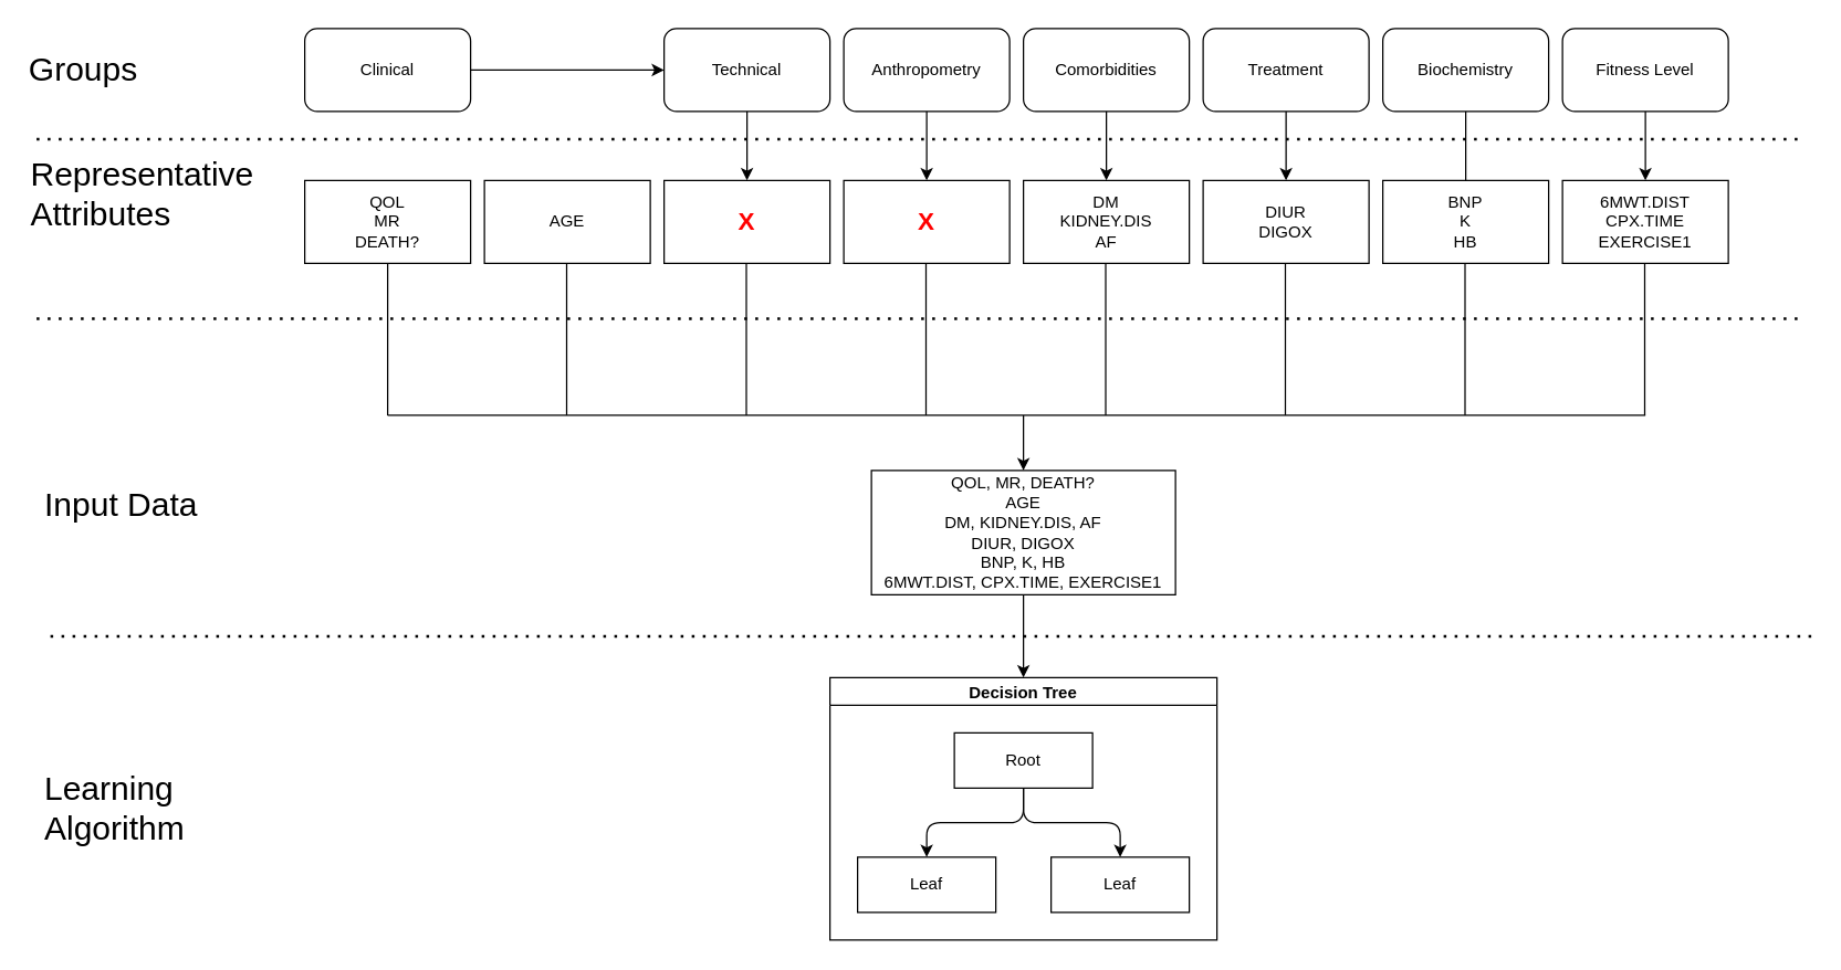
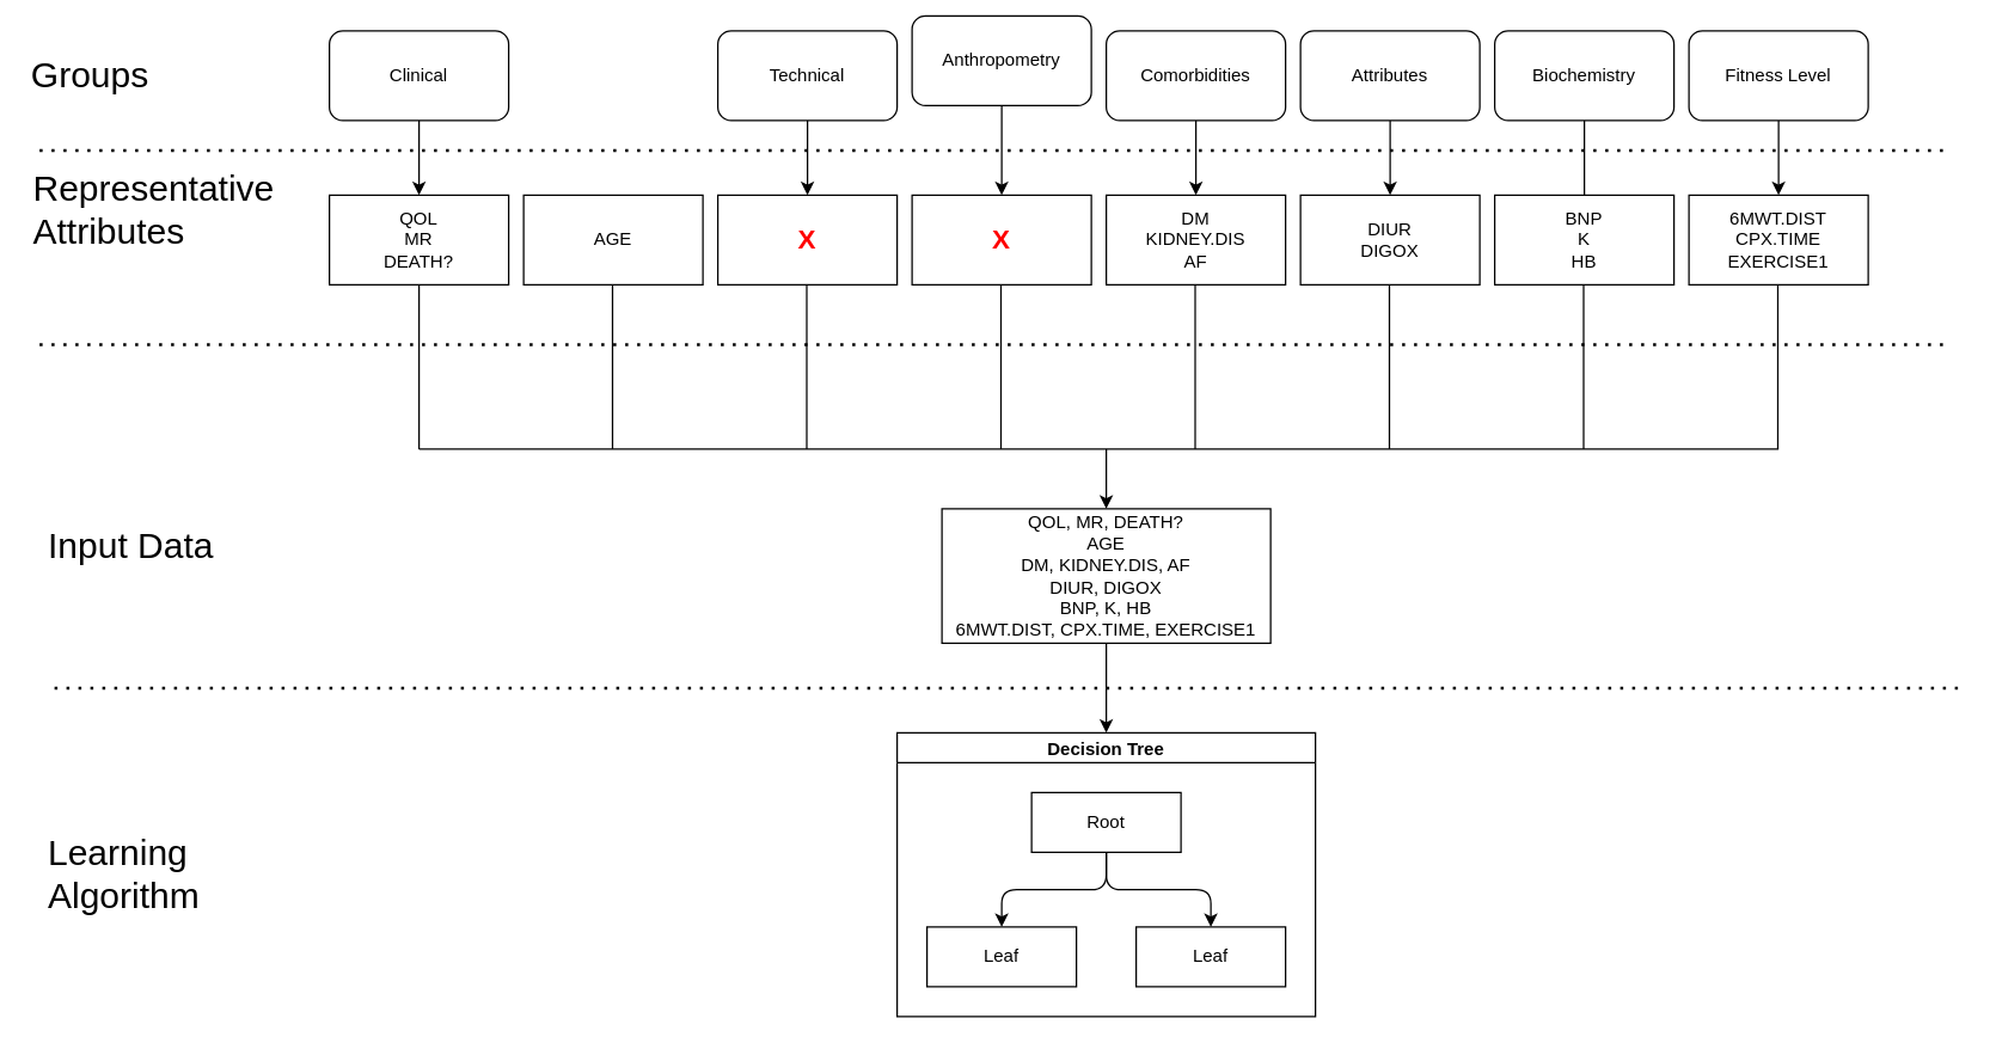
  <mxCell id="0" />
  <mxCell id="1" parent="0" />
  <mxCell id="2" value="Clinical" style="rounded=1;whiteSpace=wrap;html=1;" vertex="1" parent="1"><mxGeometry x="220" y="20" width="120" height="60" as="geometry" /></mxCell>
  <mxCell id="3" value="Technical" style="rounded=1;whiteSpace=wrap;html=1;" vertex="1" parent="1"><mxGeometry x="480" y="20" width="120" height="60" as="geometry" /></mxCell>
- <mxCell id="4" value="Anthropometry" style="rounded=1;whiteSpace=wrap;html=1;" vertex="1" parent="1"><mxGeometry x="610" y="20" width="120" height="60" as="geometry" /></mxCell>
+ <mxCell id="4" value="Anthropometry" style="rounded=1;whiteSpace=wrap;html=1;" vertex="1" parent="1"><mxGeometry x="610" y="10" width="120" height="60" as="geometry" /></mxCell>
  <mxCell id="5" value="Comorbidities" style="rounded=1;whiteSpace=wrap;html=1;" vertex="1" parent="1"><mxGeometry x="740" y="20" width="120" height="60" as="geometry" /></mxCell>
- <mxCell id="6" value="Treatment" style="rounded=1;whiteSpace=wrap;html=1;" vertex="1" parent="1"><mxGeometry x="870" y="20" width="120" height="60" as="geometry" /></mxCell>
+ <mxCell id="6" value="Attributes" style="rounded=1;whiteSpace=wrap;html=1;" vertex="1" parent="1"><mxGeometry x="870" y="20" width="120" height="60" as="geometry" /></mxCell>
  <mxCell id="7" value="Biochemistry" style="rounded=1;whiteSpace=wrap;html=1;" vertex="1" parent="1"><mxGeometry x="1000" y="20" width="120" height="60" as="geometry" /></mxCell>
  <mxCell id="8" value="Fitness Level" style="rounded=1;whiteSpace=wrap;html=1;" vertex="1" parent="1"><mxGeometry x="1130" y="20" width="120" height="60" as="geometry" /></mxCell>
  <mxCell id="9" value="QOL&lt;br&gt;MR&lt;br&gt;DEATH?" style="rounded=0;whiteSpace=wrap;html=1;" vertex="1" parent="1"><mxGeometry x="220" y="130" width="120" height="60" as="geometry" /></mxCell>
  <mxCell id="10" value="" style="endArrow=none;dashed=1;html=1;dashPattern=1 3;strokeWidth=2;rounded=0;" edge="1" parent="1"><mxGeometry width="50" height="50" relative="1" as="geometry"><mxPoint x="1300" y="100" as="sourcePoint" /><mxPoint x="20" y="100" as="targetPoint" /></mxGeometry></mxCell>
  <mxCell id="11" value="&lt;font style=&quot;font-size: 24px;&quot;&gt;Groups&lt;/font&gt;" style="text;html=1;strokeColor=none;fillColor=none;align=center;verticalAlign=middle;whiteSpace=wrap;rounded=0;fontSize=24;" vertex="1" parent="1"><mxGeometry x="30" y="35" width="60" height="30" as="geometry" /></mxCell>
  <mxCell id="12" value="&lt;font style=&quot;font-size: 24px;&quot;&gt;Representative&lt;br&gt;Attributes&lt;br&gt;&lt;/font&gt;" style="text;html=1;strokeColor=none;fillColor=none;align=left;verticalAlign=middle;whiteSpace=wrap;rounded=0;fontSize=24;" vertex="1" parent="1"><mxGeometry x="20" y="125" width="60" height="30" as="geometry" /></mxCell>
- <mxCell id="13" value="" style="endArrow=classic;html=1;rounded=0;" edge="1" parent="1" source="2" target="3"><mxGeometry width="50" height="50" relative="1" as="geometry"><mxPoint x="640" y="270" as="sourcePoint" /><mxPoint x="690" y="220" as="targetPoint" /></mxGeometry></mxCell>
+ <mxCell id="13" value="" style="endArrow=classic;html=1;rounded=0;" edge="1" parent="1" source="2" target="9"><mxGeometry width="50" height="50" relative="1" as="geometry"><mxPoint x="640" y="270" as="sourcePoint" /><mxPoint x="690" y="220" as="targetPoint" /></mxGeometry></mxCell>
  <mxCell id="14" value="AGE" style="rounded=0;whiteSpace=wrap;html=1;" vertex="1" parent="1"><mxGeometry x="350" y="130" width="120" height="60" as="geometry" /></mxCell>
  <mxCell id="15" value="&lt;h2&gt;&lt;font color=&quot;#ff0000&quot;&gt;X&lt;/font&gt;&lt;/h2&gt;" style="rounded=0;whiteSpace=wrap;html=1;" vertex="1" parent="1"><mxGeometry x="480" y="130" width="120" height="60" as="geometry" /></mxCell>
  <mxCell id="16" value="&lt;h2 style=&quot;border-color: var(--border-color);&quot;&gt;&lt;font style=&quot;border-color: var(--border-color);&quot; color=&quot;#ff0000&quot;&gt;X&lt;/font&gt;&lt;/h2&gt;" style="rounded=0;whiteSpace=wrap;html=1;" vertex="1" parent="1"><mxGeometry x="610" y="130" width="120" height="60" as="geometry" /></mxCell>
  <mxCell id="17" value="DM&lt;br&gt;KIDNEY.DIS&lt;br&gt;AF" style="rounded=0;whiteSpace=wrap;html=1;" vertex="1" parent="1"><mxGeometry x="740" y="130" width="120" height="60" as="geometry" /></mxCell>
  <mxCell id="18" value="DIUR&lt;br&gt;DIGOX" style="rounded=0;whiteSpace=wrap;html=1;" vertex="1" parent="1"><mxGeometry x="870" y="130" width="120" height="60" as="geometry" /></mxCell>
  <mxCell id="19" value="BNP&lt;br&gt;K&lt;br&gt;HB" style="rounded=0;whiteSpace=wrap;html=1;" vertex="1" parent="1"><mxGeometry x="1000" y="130" width="120" height="60" as="geometry" /></mxCell>
  <mxCell id="20" value="6MWT.DIST&lt;br&gt;CPX.TIME&lt;br&gt;EXERCISE1" style="rounded=0;whiteSpace=wrap;html=1;" vertex="1" parent="1"><mxGeometry x="1130" y="130" width="120" height="60" as="geometry" /></mxCell>
  <mxCell id="21" value="" style="endArrow=classic;html=1;rounded=0;" edge="1" parent="1" source="3" target="15"><mxGeometry width="50" height="50" relative="1" as="geometry"><mxPoint x="420" y="90" as="sourcePoint" /><mxPoint x="420" y="140" as="targetPoint" /></mxGeometry></mxCell>
  <mxCell id="22" value="" style="endArrow=classic;html=1;rounded=0;" edge="1" parent="1" source="4" target="16"><mxGeometry width="50" height="50" relative="1" as="geometry"><mxPoint x="550" y="90" as="sourcePoint" /><mxPoint x="550" y="140" as="targetPoint" /></mxGeometry></mxCell>
  <mxCell id="23" value="" style="endArrow=classic;html=1;rounded=0;" edge="1" parent="1" source="5" target="17"><mxGeometry width="50" height="50" relative="1" as="geometry"><mxPoint x="680" y="90" as="sourcePoint" /><mxPoint x="680" y="140" as="targetPoint" /></mxGeometry></mxCell>
  <mxCell id="24" value="" style="endArrow=classic;html=1;rounded=0;" edge="1" parent="1" source="6" target="18"><mxGeometry width="50" height="50" relative="1" as="geometry"><mxPoint x="810" y="90" as="sourcePoint" /><mxPoint x="810" y="140" as="targetPoint" /></mxGeometry></mxCell>
  <mxCell id="25" value="" style="endArrow=none;html=1;rounded=0;" edge="1" parent="1" source="7" target="19"><mxGeometry width="50" height="50" relative="1" as="geometry"><mxPoint x="940" y="90" as="sourcePoint" /><mxPoint x="940" y="140" as="targetPoint" /></mxGeometry></mxCell>
  <mxCell id="26" value="" style="endArrow=classic;html=1;rounded=0;" edge="1" parent="1" source="8" target="20"><mxGeometry width="50" height="50" relative="1" as="geometry"><mxPoint x="1070" y="90" as="sourcePoint" /><mxPoint x="1070" y="140" as="targetPoint" /></mxGeometry></mxCell>
  <mxCell id="27" value="QOL, MR, DEATH?&lt;br&gt;AGE&lt;br&gt;DM, KIDNEY.DIS, AF&lt;br&gt;DIUR, DIGOX&lt;br&gt;BNP, K, HB&lt;br&gt;6MWT.DIST, CPX.TIME, EXERCISE1" style="rounded=0;whiteSpace=wrap;html=1;" vertex="1" parent="1"><mxGeometry x="630" y="340" width="220" height="90" as="geometry" /></mxCell>
  <mxCell id="28" value="" style="endArrow=none;dashed=1;html=1;dashPattern=1 3;strokeWidth=2;rounded=0;" edge="1" parent="1"><mxGeometry width="50" height="50" relative="1" as="geometry"><mxPoint x="1300" y="230" as="sourcePoint" /><mxPoint x="20" y="230" as="targetPoint" /></mxGeometry></mxCell>
  <mxCell id="29" value="" style="endArrow=none;html=1;rounded=0;" edge="1" parent="1"><mxGeometry width="50" height="50" relative="1" as="geometry"><mxPoint x="280" y="300" as="sourcePoint" /><mxPoint x="1190" y="300" as="targetPoint" /></mxGeometry></mxCell>
  <mxCell id="30" value="" style="endArrow=classic;html=1;rounded=0;" edge="1" parent="1" target="27"><mxGeometry width="50" height="50" relative="1" as="geometry"><mxPoint x="740" y="300" as="sourcePoint" /><mxPoint x="690" y="290" as="targetPoint" /></mxGeometry></mxCell>
  <mxCell id="31" value="" style="endArrow=none;html=1;rounded=0;" edge="1" parent="1" source="9"><mxGeometry width="50" height="50" relative="1" as="geometry"><mxPoint x="640" y="340" as="sourcePoint" /><mxPoint x="280" y="300" as="targetPoint" /></mxGeometry></mxCell>
  <mxCell id="32" value="" style="endArrow=none;html=1;rounded=0;" edge="1" parent="1"><mxGeometry width="50" height="50" relative="1" as="geometry"><mxPoint x="409.5" y="190" as="sourcePoint" /><mxPoint x="409.5" y="300" as="targetPoint" /></mxGeometry></mxCell>
  <mxCell id="33" value="" style="endArrow=none;html=1;rounded=0;" edge="1" parent="1"><mxGeometry width="50" height="50" relative="1" as="geometry"><mxPoint x="539.5" y="190" as="sourcePoint" /><mxPoint x="539.5" y="300" as="targetPoint" /></mxGeometry></mxCell>
  <mxCell id="34" value="" style="endArrow=none;html=1;rounded=0;" edge="1" parent="1"><mxGeometry width="50" height="50" relative="1" as="geometry"><mxPoint x="799.5" y="190" as="sourcePoint" /><mxPoint x="799.5" y="300" as="targetPoint" /></mxGeometry></mxCell>
  <mxCell id="35" value="" style="endArrow=none;html=1;rounded=0;" edge="1" parent="1"><mxGeometry width="50" height="50" relative="1" as="geometry"><mxPoint x="669.5" y="190" as="sourcePoint" /><mxPoint x="669.5" y="300" as="targetPoint" /></mxGeometry></mxCell>
  <mxCell id="36" value="" style="endArrow=none;html=1;rounded=0;" edge="1" parent="1"><mxGeometry width="50" height="50" relative="1" as="geometry"><mxPoint x="929.5" y="190" as="sourcePoint" /><mxPoint x="929.5" y="300" as="targetPoint" /></mxGeometry></mxCell>
  <mxCell id="37" value="" style="endArrow=none;html=1;rounded=0;" edge="1" parent="1"><mxGeometry width="50" height="50" relative="1" as="geometry"><mxPoint x="1059.5" y="190" as="sourcePoint" /><mxPoint x="1059.5" y="300" as="targetPoint" /></mxGeometry></mxCell>
  <mxCell id="38" value="" style="endArrow=none;html=1;rounded=0;" edge="1" parent="1"><mxGeometry width="50" height="50" relative="1" as="geometry"><mxPoint x="1189.5" y="190" as="sourcePoint" /><mxPoint x="1189.5" y="300" as="targetPoint" /></mxGeometry></mxCell>
  <mxCell id="39" value="&lt;font style=&quot;font-size: 24px;&quot;&gt;Input Data&lt;br&gt;&lt;/font&gt;" style="text;html=1;strokeColor=none;fillColor=none;align=left;verticalAlign=middle;whiteSpace=wrap;rounded=0;fontSize=24;" vertex="1" parent="1"><mxGeometry x="30" y="340" width="140" height="50" as="geometry" /></mxCell>
  <mxCell id="40" value="" style="endArrow=none;dashed=1;html=1;dashPattern=1 3;strokeWidth=2;rounded=0;" edge="1" parent="1"><mxGeometry width="50" height="50" relative="1" as="geometry"><mxPoint x="1310" y="460" as="sourcePoint" /><mxPoint x="30" y="460" as="targetPoint" /></mxGeometry></mxCell>
  <mxCell id="41" value="Decision Tree" style="swimlane;startSize=20;horizontal=1;childLayout=treeLayout;horizontalTree=0;resizable=0;containerType=tree;fontSize=12;" vertex="1" parent="1"><mxGeometry x="600" y="490" width="280" height="190" as="geometry" /></mxCell>
  <mxCell id="42" value="Root" style="whiteSpace=wrap;html=1;" vertex="1" parent="41"><mxGeometry x="90" y="40" width="100" height="40" as="geometry" /></mxCell>
  <mxCell id="43" value="Leaf" style="whiteSpace=wrap;html=1;" vertex="1" parent="41"><mxGeometry x="20" y="130" width="100" height="40" as="geometry" /></mxCell>
  <mxCell id="44" value="" style="edgeStyle=elbowEdgeStyle;elbow=vertical;html=1;rounded=1;curved=0;sourcePerimeterSpacing=0;targetPerimeterSpacing=0;startSize=6;endSize=6;" edge="1" parent="41" source="42" target="43"><mxGeometry relative="1" as="geometry" /></mxCell>
  <mxCell id="45" value="Leaf" style="whiteSpace=wrap;html=1;" vertex="1" parent="41"><mxGeometry x="160" y="130" width="100" height="40" as="geometry" /></mxCell>
  <mxCell id="46" value="" style="edgeStyle=elbowEdgeStyle;elbow=vertical;html=1;rounded=1;curved=0;sourcePerimeterSpacing=0;targetPerimeterSpacing=0;startSize=6;endSize=6;" edge="1" parent="41" source="42" target="45"><mxGeometry relative="1" as="geometry" /></mxCell>
  <mxCell id="47" value="" style="endArrow=classic;html=1;rounded=0;" edge="1" parent="1" source="27" target="41"><mxGeometry width="50" height="50" relative="1" as="geometry"><mxPoint x="750" y="310" as="sourcePoint" /><mxPoint x="750" y="350" as="targetPoint" /></mxGeometry></mxCell>
  <mxCell id="48" value="&lt;font style=&quot;font-size: 24px;&quot;&gt;Learning Algorithm&lt;br&gt;&lt;/font&gt;" style="text;html=1;strokeColor=none;fillColor=none;align=left;verticalAlign=middle;whiteSpace=wrap;rounded=0;fontSize=24;" vertex="1" parent="1"><mxGeometry x="30" y="560" width="140" height="50" as="geometry" /></mxCell>
